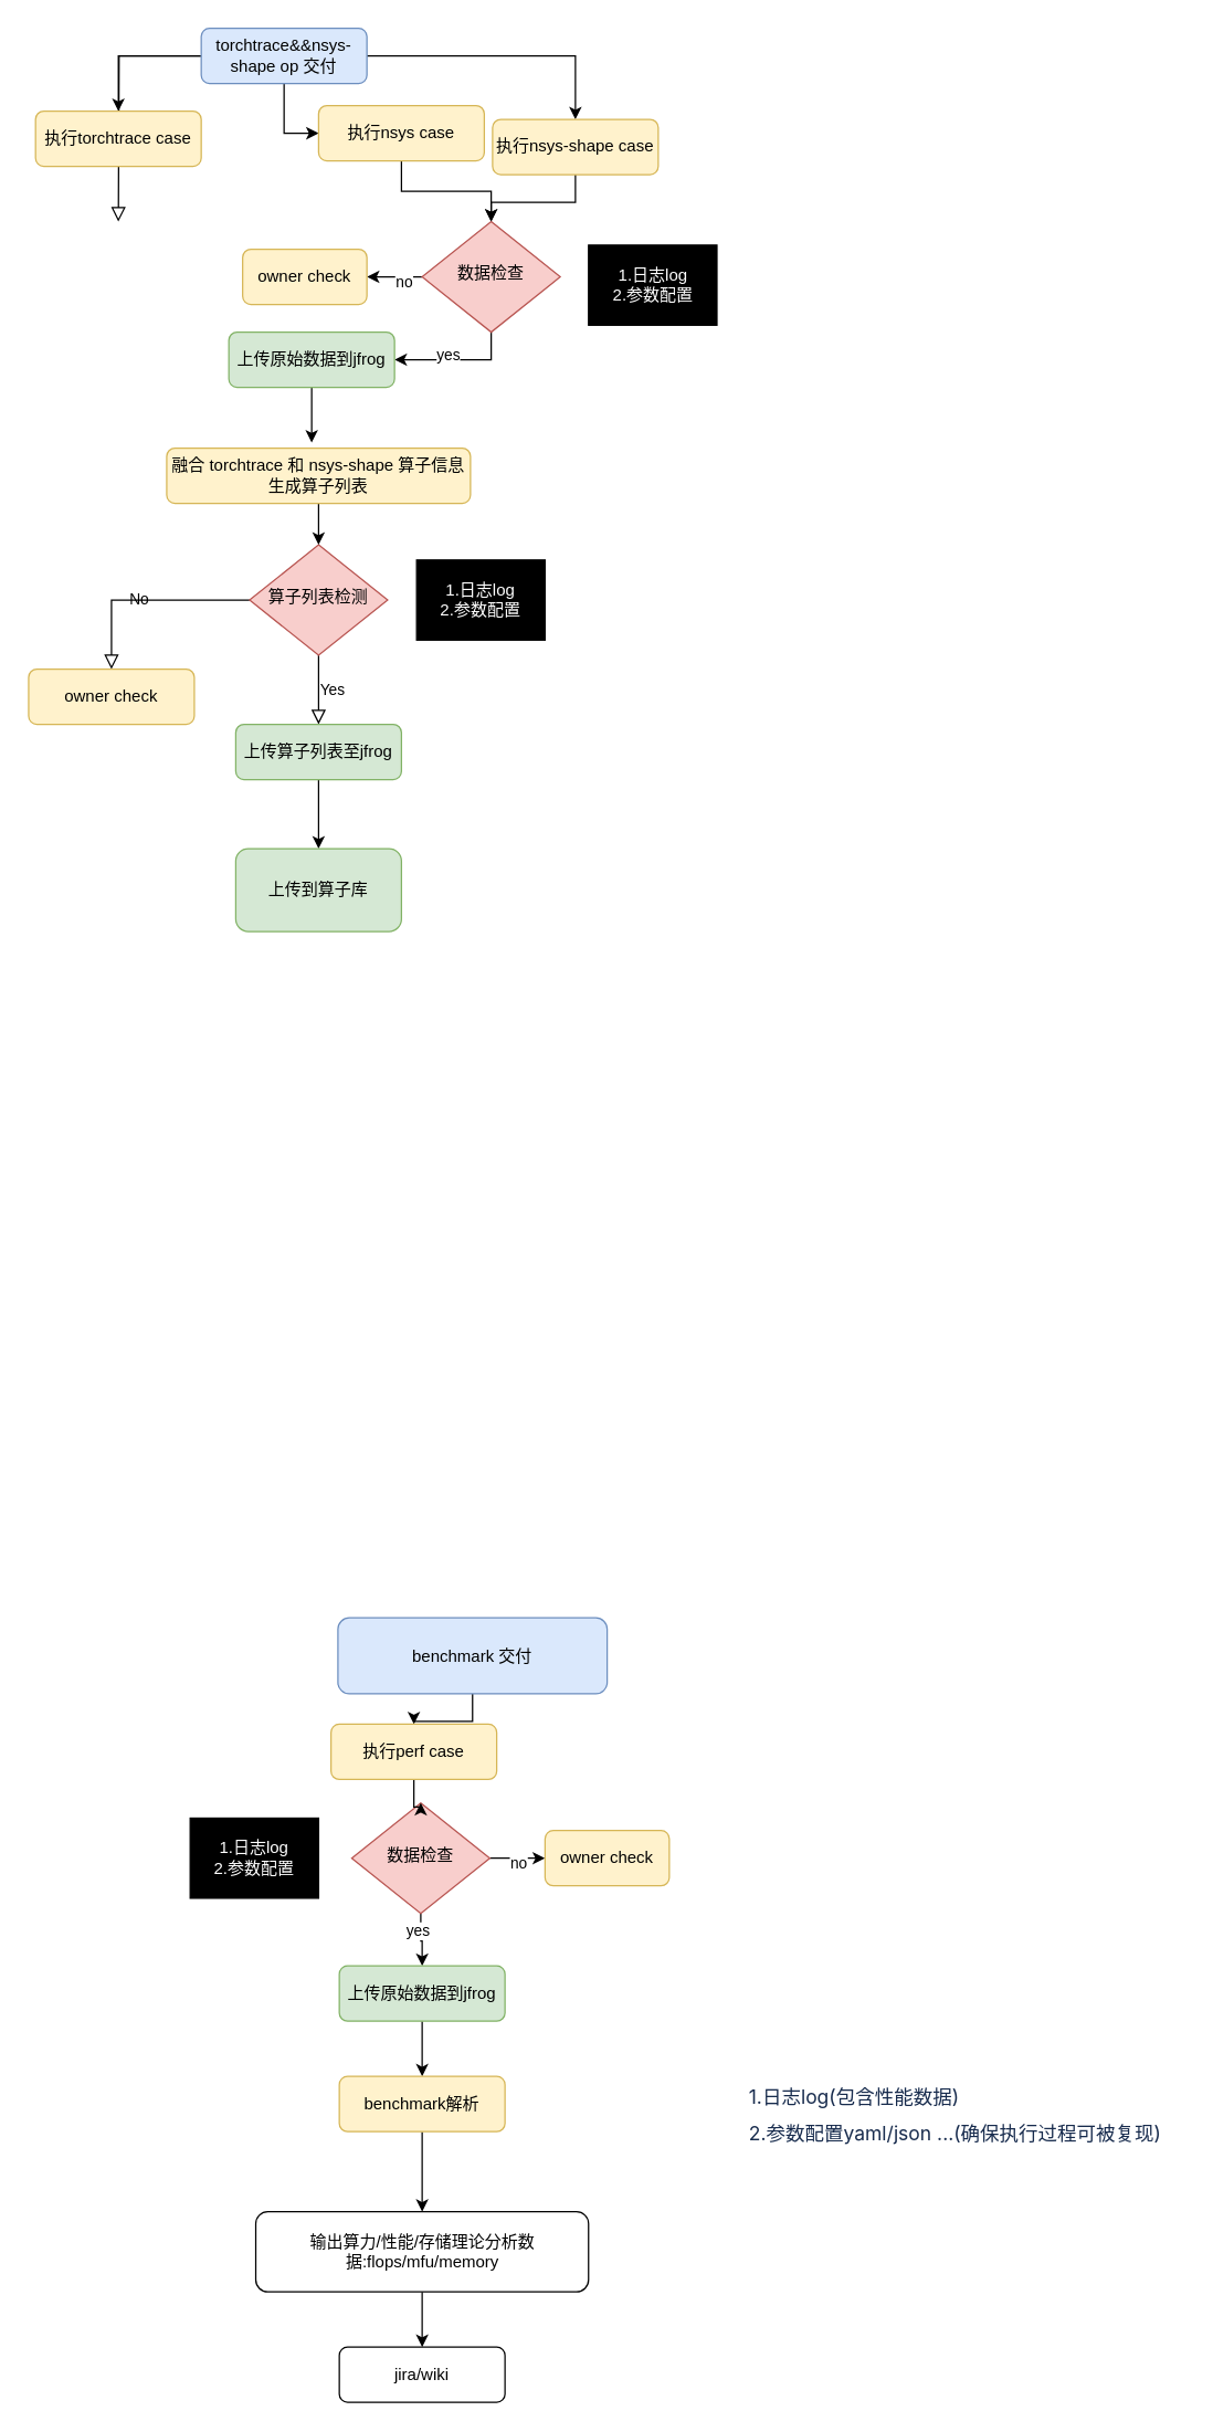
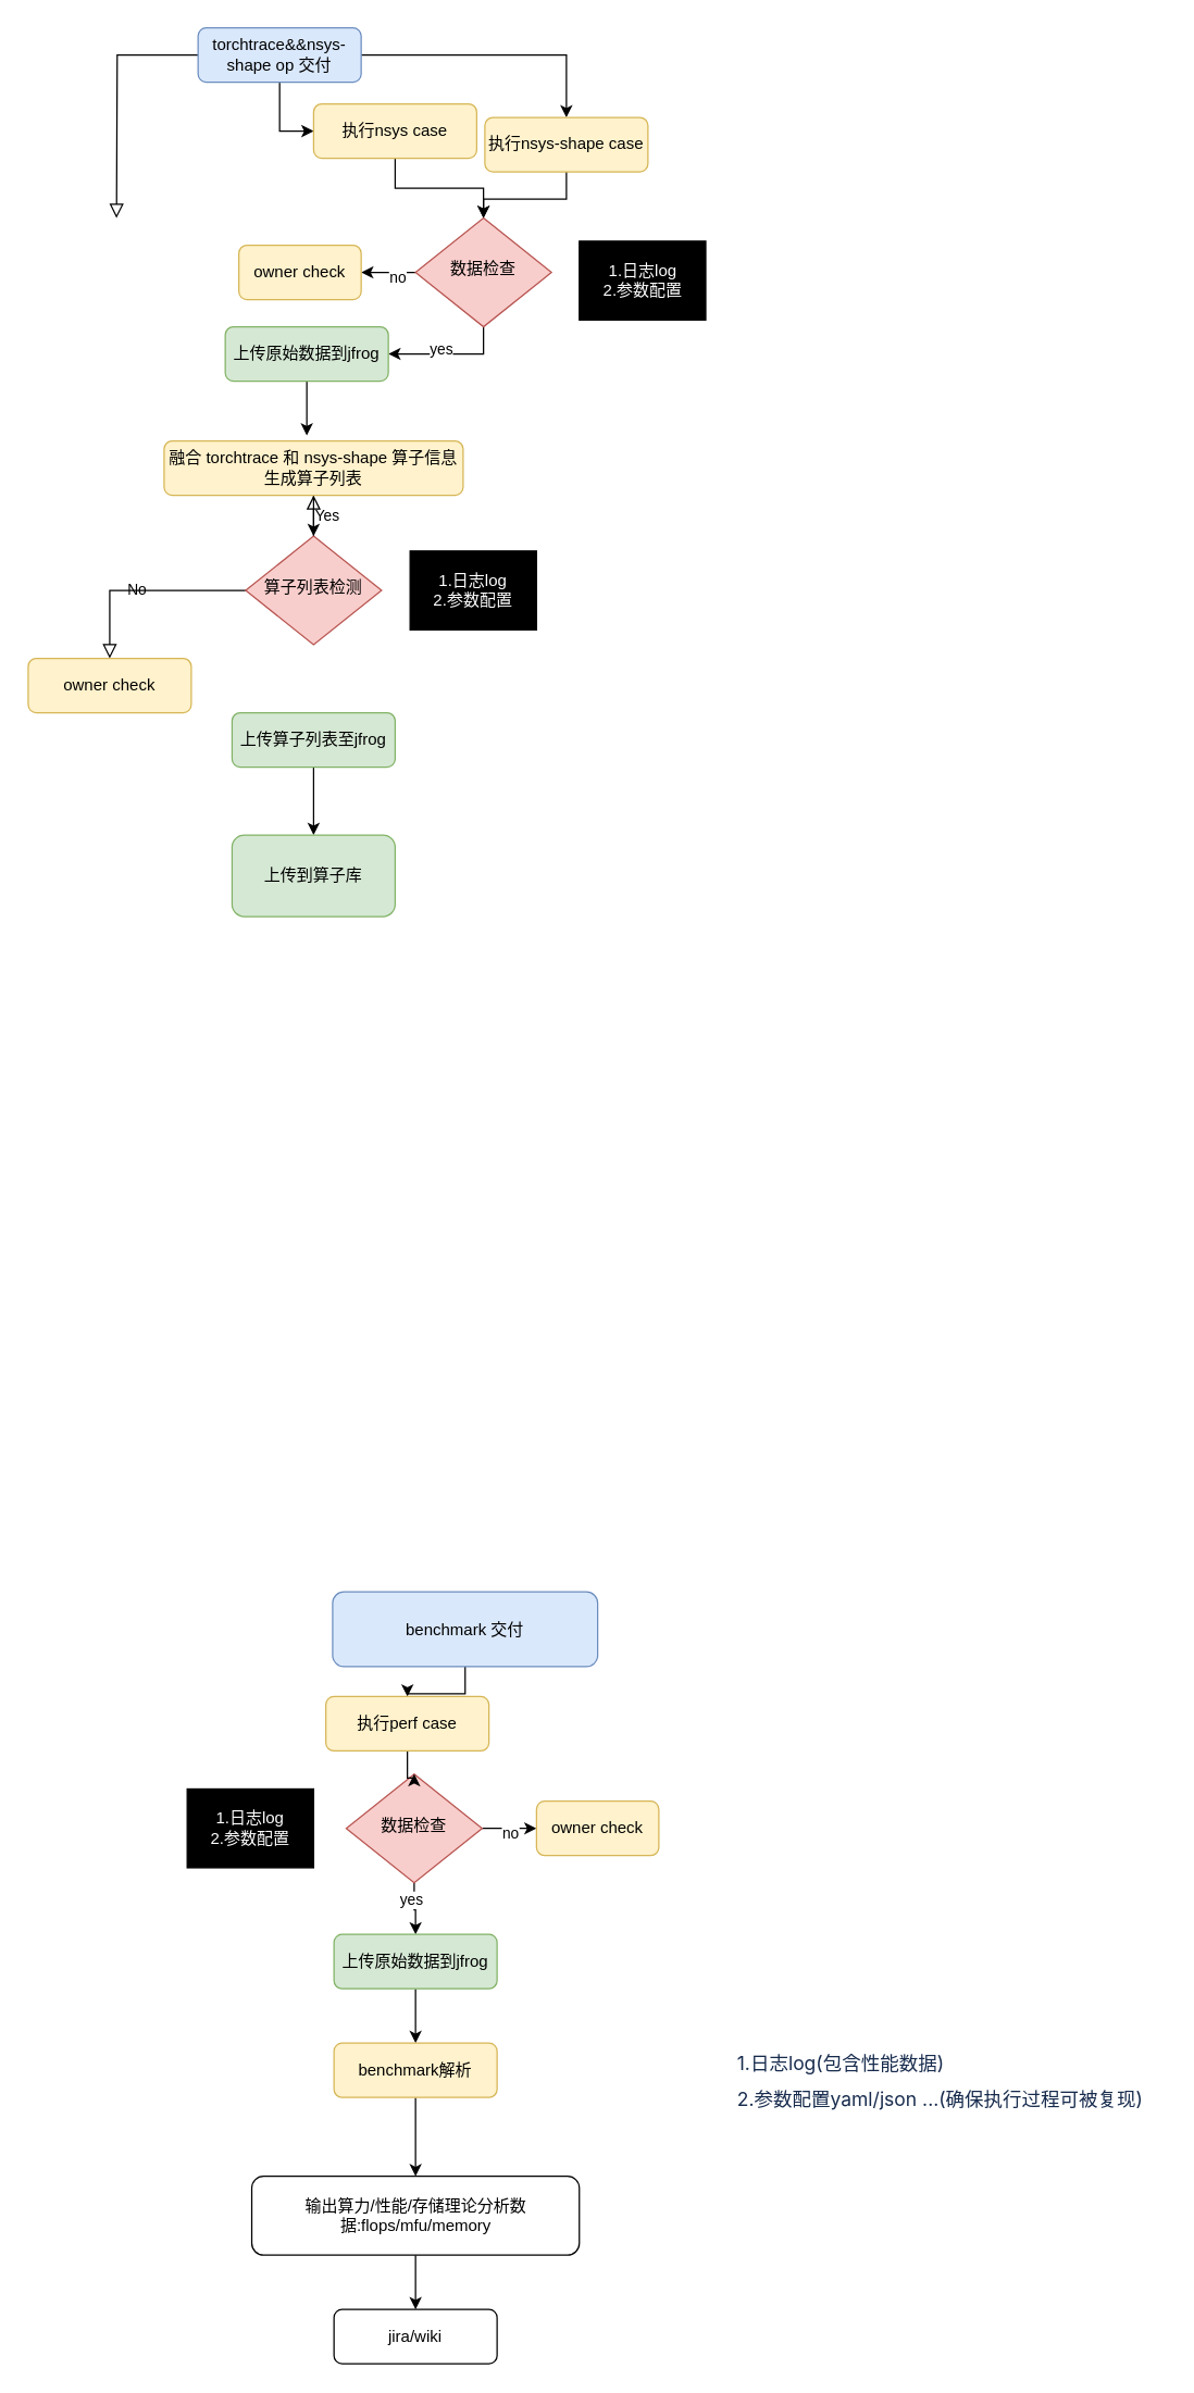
  <mxCell id="0" />
  <mxCell id="1" parent="0" />
  <mxCell id="2" value="" style="rounded=0;html=1;jettySize=auto;orthogonalLoop=1;fontSize=11;endArrow=block;endFill=0;endSize=8;strokeWidth=1;shadow=0;labelBackgroundColor=none;edgeStyle=orthogonalEdgeStyle;" parent="1" source="6" edge="1"><mxGeometry relative="1" as="geometry"><mxPoint x="85" y="160" as="targetPoint" /></mxGeometry></mxCell>
- <mxCell id="3" style="edgeStyle=orthogonalEdgeStyle;rounded=0;orthogonalLoop=1;jettySize=auto;html=1;entryX=0.5;entryY=0;entryDx=0;entryDy=0;" edge="1" parent="1" source="6" target="13"><mxGeometry relative="1" as="geometry"><Array as="points"><mxPoint x="85" y="40" /></Array></mxGeometry></mxCell>
  <mxCell id="4" style="edgeStyle=orthogonalEdgeStyle;rounded=0;orthogonalLoop=1;jettySize=auto;html=1;entryX=0.5;entryY=0;entryDx=0;entryDy=0;" edge="1" parent="1" source="6" target="15"><mxGeometry relative="1" as="geometry"><mxPoint x="294" y="84" as="targetPoint" /></mxGeometry></mxCell>
  <mxCell id="5" style="edgeStyle=orthogonalEdgeStyle;rounded=0;orthogonalLoop=1;jettySize=auto;html=1;entryX=0;entryY=0.5;entryDx=0;entryDy=0;" edge="1" parent="1" source="6" target="44"><mxGeometry relative="1" as="geometry" /></mxCell>
  <mxCell id="6" value="&lt;div data-lake_diagram_content_editor_data=&quot;true&quot;&gt;torchtrace&amp;amp;&amp;amp;nsys-shape op 交付&lt;/div&gt;" style="rounded=1;whiteSpace=wrap;html=1;fontSize=12;glass=0;strokeWidth=1;shadow=0;fillColor=#dae8fc;strokeColor=#6c8ebf;" parent="1" vertex="1"><mxGeometry x="145" y="20" width="120" height="40" as="geometry" /></mxCell>
  <mxCell id="7" value="No" style="rounded=0;html=1;jettySize=auto;orthogonalLoop=1;fontSize=11;endArrow=block;endFill=0;endSize=8;strokeWidth=1;shadow=0;labelBackgroundColor=none;edgeStyle=orthogonalEdgeStyle;" parent="1" source="9" target="10" edge="1"><mxGeometry x="0.333" y="20" relative="1" as="geometry"><mxPoint as="offset" /></mxGeometry></mxCell>
- <mxCell id="8" value="Yes" style="edgeStyle=orthogonalEdgeStyle;rounded=0;html=1;jettySize=auto;orthogonalLoop=1;fontSize=11;endArrow=block;endFill=0;endSize=8;strokeWidth=1;shadow=0;labelBackgroundColor=none;" parent="1" source="9" target="12" edge="1"><mxGeometry y="10" relative="1" as="geometry"><mxPoint as="offset" /></mxGeometry></mxCell>
+ <mxCell id="8" value="Yes" style="edgeStyle=orthogonalEdgeStyle;rounded=0;html=1;jettySize=auto;orthogonalLoop=1;fontSize=11;endArrow=block;endFill=0;endSize=8;strokeWidth=1;shadow=0;labelBackgroundColor=none;" parent="1" source="9" target="26" edge="1"><mxGeometry y="10" relative="1" as="geometry"><mxPoint as="offset" /></mxGeometry></mxCell>
  <mxCell id="9" value="算子列表检测" style="rhombus;whiteSpace=wrap;html=1;shadow=0;fontFamily=Helvetica;fontSize=12;align=center;strokeWidth=1;spacing=6;spacingTop=-4;fillColor=#f8cecc;strokeColor=#b85450;" parent="1" vertex="1"><mxGeometry x="180" y="394" width="100" height="80" as="geometry" /></mxCell>
  <mxCell id="10" value="owner check" style="rounded=1;whiteSpace=wrap;html=1;fontSize=12;glass=0;strokeWidth=1;shadow=0;fillColor=#fff2cc;strokeColor=#d6b656;" parent="1" vertex="1"><mxGeometry x="20" y="484" width="120" height="40" as="geometry" /></mxCell>
  <mxCell id="11" style="edgeStyle=orthogonalEdgeStyle;rounded=0;orthogonalLoop=1;jettySize=auto;html=1;" edge="1" parent="1" source="12"><mxGeometry relative="1" as="geometry"><mxPoint x="230" y="614" as="targetPoint" /></mxGeometry></mxCell>
  <mxCell id="12" value="&lt;div data-lake_diagram_content_editor_data=&quot;true&quot;&gt;上传算子列表至jfrog&lt;/div&gt;" style="rounded=1;whiteSpace=wrap;html=1;fontSize=12;glass=0;strokeWidth=1;shadow=0;fillColor=#d5e8d4;strokeColor=#82b366;" parent="1" vertex="1"><mxGeometry x="170" y="524" width="120" height="40" as="geometry" /></mxCell>
- <mxCell id="13" value="执行torchtrace case" style="rounded=1;whiteSpace=wrap;html=1;fontSize=12;glass=0;strokeWidth=1;shadow=0;fillColor=#fff2cc;strokeColor=#d6b656;" vertex="1" parent="1"><mxGeometry x="25" y="80" width="120" height="40" as="geometry" /></mxCell>
  <mxCell id="14" style="edgeStyle=orthogonalEdgeStyle;rounded=0;orthogonalLoop=1;jettySize=auto;html=1;entryX=0.5;entryY=0;entryDx=0;entryDy=0;" edge="1" parent="1" source="15" target="20"><mxGeometry relative="1" as="geometry" /></mxCell>
  <mxCell id="15" value="&lt;div data-lake_diagram_content_editor_data=&quot;true&quot;&gt;执行nsys-shape case&lt;/div&gt;" style="rounded=1;whiteSpace=wrap;html=1;fontSize=12;glass=0;strokeWidth=1;shadow=0;fillColor=#fff2cc;strokeColor=#d6b656;" vertex="1" parent="1"><mxGeometry x="356" y="86" width="120" height="40" as="geometry" /></mxCell>
  <mxCell id="16" style="edgeStyle=orthogonalEdgeStyle;rounded=0;orthogonalLoop=1;jettySize=auto;html=1;" edge="1" parent="1" source="20" target="22"><mxGeometry relative="1" as="geometry"><Array as="points"><mxPoint x="355" y="260" /></Array></mxGeometry></mxCell>
  <mxCell id="17" value="yes" style="edgeLabel;html=1;align=center;verticalAlign=middle;resizable=0;points=[];" vertex="1" connectable="0" parent="16"><mxGeometry x="0.16" y="-4" relative="1" as="geometry"><mxPoint as="offset" /></mxGeometry></mxCell>
  <mxCell id="18" style="edgeStyle=orthogonalEdgeStyle;rounded=0;orthogonalLoop=1;jettySize=auto;html=1;" edge="1" parent="1" source="20" target="23"><mxGeometry relative="1" as="geometry" /></mxCell>
  <mxCell id="19" value="no" style="edgeLabel;html=1;align=center;verticalAlign=middle;resizable=0;points=[];" vertex="1" connectable="0" parent="18"><mxGeometry x="-0.3" y="3" relative="1" as="geometry"><mxPoint as="offset" /></mxGeometry></mxCell>
  <mxCell id="20" value="数据检查" style="rhombus;whiteSpace=wrap;html=1;shadow=0;fontFamily=Helvetica;fontSize=12;align=center;strokeWidth=1;spacing=6;spacingTop=-4;fillColor=#f8cecc;strokeColor=#b85450;" vertex="1" parent="1"><mxGeometry x="305" y="160" width="100" height="80" as="geometry" /></mxCell>
  <mxCell id="21" style="edgeStyle=orthogonalEdgeStyle;rounded=0;orthogonalLoop=1;jettySize=auto;html=1;entryX=0.5;entryY=0;entryDx=0;entryDy=0;" edge="1" parent="1" source="22"><mxGeometry relative="1" as="geometry"><mxPoint x="225" y="320" as="targetPoint" /></mxGeometry></mxCell>
  <mxCell id="22" value="&lt;div data-lake_diagram_content_editor_data=&quot;true&quot;&gt;上传原始数据到jfrog&lt;/div&gt;" style="rounded=1;whiteSpace=wrap;html=1;fontSize=12;glass=0;strokeWidth=1;shadow=0;fillColor=#d5e8d4;strokeColor=#82b366;" vertex="1" parent="1"><mxGeometry x="165" y="240" width="120" height="40" as="geometry" /></mxCell>
  <mxCell id="23" value="owner check" style="rounded=1;whiteSpace=wrap;html=1;fontSize=12;glass=0;strokeWidth=1;shadow=0;fillColor=#fff2cc;strokeColor=#d6b656;" vertex="1" parent="1"><mxGeometry x="175" y="180" width="90" height="40" as="geometry" /></mxCell>
  <mxCell id="24" value="&lt;div data-lake_diagram_content_editor_data=&quot;true&quot;&gt;&lt;div style=&quot;text-align:center;&quot;&gt;&lt;br&gt;&lt;/div&gt;&lt;/div&gt;" style="text;whiteSpace=wrap;html=1;" vertex="1" parent="1"><mxGeometry x="215" y="710" width="320" height="40" as="geometry" /></mxCell>
  <mxCell id="25" style="edgeStyle=orthogonalEdgeStyle;rounded=0;orthogonalLoop=1;jettySize=auto;html=1;entryX=0.5;entryY=0;entryDx=0;entryDy=0;" edge="1" parent="1" source="26"><mxGeometry relative="1" as="geometry"><mxPoint x="230" y="394" as="targetPoint" /></mxGeometry></mxCell>
  <mxCell id="26" value="融合 torchtrace 和 nsys-shape 算子信息生成算子列表" style="rounded=1;whiteSpace=wrap;html=1;fontSize=12;glass=0;strokeWidth=1;shadow=0;fillColor=#fff2cc;strokeColor=#d6b656;" vertex="1" parent="1"><mxGeometry x="120" y="324" width="220" height="40" as="geometry" /></mxCell>
  <mxCell id="27" value="&lt;div data-lake_diagram_content_editor_data=&quot;true&quot;&gt;上传到算子库&lt;/div&gt;" style="rounded=1;whiteSpace=wrap;html=1;fillColor=#d5e8d4;strokeColor=#82b366;" vertex="1" parent="1"><mxGeometry x="170" y="614" width="120" height="60" as="geometry" /></mxCell>
  <mxCell id="28" style="edgeStyle=orthogonalEdgeStyle;rounded=0;orthogonalLoop=1;jettySize=auto;html=1;entryX=0.5;entryY=0;entryDx=0;entryDy=0;" edge="1" parent="1" source="29" target="37"><mxGeometry relative="1" as="geometry" /></mxCell>
  <mxCell id="29" value="&lt;div data-lake_diagram_content_editor_data=&quot;true&quot;&gt;benchmark 交付&lt;/div&gt;" style="rounded=1;whiteSpace=wrap;html=1;fontSize=12;glass=0;strokeWidth=1;shadow=0;fillColor=#dae8fc;strokeColor=#6c8ebf;" vertex="1" parent="1"><mxGeometry x="244" y="1171" width="195" height="55" as="geometry" /></mxCell>
  <mxCell id="30" style="edgeStyle=orthogonalEdgeStyle;rounded=0;orthogonalLoop=1;jettySize=auto;html=1;entryX=0;entryY=0.5;entryDx=0;entryDy=0;" edge="1" parent="1" source="34" target="40"><mxGeometry relative="1" as="geometry" /></mxCell>
  <mxCell id="31" value="no&lt;div&gt;&lt;br&gt;&lt;/div&gt;" style="edgeLabel;html=1;align=center;verticalAlign=middle;resizable=0;points=[];" vertex="1" connectable="0" parent="30"><mxGeometry x="-0.05" y="3" relative="1" as="geometry"><mxPoint x="1" y="13" as="offset" /></mxGeometry></mxCell>
  <mxCell id="32" style="edgeStyle=orthogonalEdgeStyle;rounded=0;orthogonalLoop=1;jettySize=auto;html=1;entryX=0.5;entryY=0;entryDx=0;entryDy=0;" edge="1" parent="1" source="34" target="39"><mxGeometry relative="1" as="geometry" /></mxCell>
  <mxCell id="33" value="yes" style="edgeLabel;html=1;align=center;verticalAlign=middle;resizable=0;points=[];" vertex="1" connectable="0" parent="32"><mxGeometry x="-0.385" y="-3" relative="1" as="geometry"><mxPoint as="offset" /></mxGeometry></mxCell>
  <mxCell id="34" value="&lt;div data-lake_diagram_content_editor_data=&quot;true&quot;&gt;&lt;div data-lake_diagram_content_editor_data=&quot;true&quot;&gt;数据检查&lt;/div&gt;&lt;/div&gt;" style="rhombus;whiteSpace=wrap;html=1;shadow=0;fontFamily=Helvetica;fontSize=12;align=center;strokeWidth=1;spacing=6;spacingTop=-4;fillColor=#f8cecc;strokeColor=#b85450;" vertex="1" parent="1"><mxGeometry x="254" y="1305" width="100" height="80" as="geometry" /></mxCell>
  <mxCell id="35" value="jira/wiki" style="rounded=1;whiteSpace=wrap;html=1;fontSize=12;glass=0;strokeWidth=1;shadow=0;" vertex="1" parent="1"><mxGeometry x="245" y="1699" width="120" height="40" as="geometry" /></mxCell>
  <mxCell id="36" style="edgeStyle=orthogonalEdgeStyle;rounded=0;orthogonalLoop=1;jettySize=auto;html=1;entryX=0.5;entryY=0;entryDx=0;entryDy=0;" edge="1" parent="1" source="37" target="34"><mxGeometry relative="1" as="geometry" /></mxCell>
  <mxCell id="37" value="执行perf case" style="rounded=1;whiteSpace=wrap;html=1;fontSize=12;glass=0;strokeWidth=1;shadow=0;fillColor=#fff2cc;strokeColor=#d6b656;" vertex="1" parent="1"><mxGeometry x="239" y="1248" width="120" height="40" as="geometry" /></mxCell>
  <mxCell id="38" style="edgeStyle=orthogonalEdgeStyle;rounded=0;orthogonalLoop=1;jettySize=auto;html=1;entryX=0.5;entryY=0;entryDx=0;entryDy=0;" edge="1" parent="1" source="39" target="42"><mxGeometry relative="1" as="geometry" /></mxCell>
  <mxCell id="39" value="&lt;div data-lake_diagram_content_editor_data=&quot;true&quot;&gt;上传原始数据到jfrog&lt;/div&gt;" style="rounded=1;whiteSpace=wrap;html=1;fontSize=12;glass=0;strokeWidth=1;shadow=0;fillColor=#d5e8d4;strokeColor=#82b366;" vertex="1" parent="1"><mxGeometry x="245" y="1423" width="120" height="40" as="geometry" /></mxCell>
  <mxCell id="40" value="owner check" style="rounded=1;whiteSpace=wrap;html=1;fontSize=12;glass=0;strokeWidth=1;shadow=0;fillColor=#fff2cc;strokeColor=#d6b656;" vertex="1" parent="1"><mxGeometry x="394" y="1325" width="90" height="40" as="geometry" /></mxCell>
  <mxCell id="41" style="edgeStyle=orthogonalEdgeStyle;rounded=0;orthogonalLoop=1;jettySize=auto;html=1;" edge="1" parent="1" source="42" target="46"><mxGeometry relative="1" as="geometry" /></mxCell>
  <mxCell id="42" value="benchmark解析" style="rounded=1;whiteSpace=wrap;html=1;fontSize=12;glass=0;strokeWidth=1;shadow=0;fillColor=#fff2cc;strokeColor=#d6b656;" vertex="1" parent="1"><mxGeometry x="245" y="1503" width="120" height="40" as="geometry" /></mxCell>
  <mxCell id="43" style="edgeStyle=orthogonalEdgeStyle;rounded=0;orthogonalLoop=1;jettySize=auto;html=1;" edge="1" parent="1" source="44" target="20"><mxGeometry relative="1" as="geometry" /></mxCell>
  <mxCell id="44" value="&lt;div data-lake_diagram_content_editor_data=&quot;true&quot;&gt;执行nsys case&lt;/div&gt;" style="rounded=1;whiteSpace=wrap;html=1;fontSize=12;glass=0;strokeWidth=1;shadow=0;fillColor=#fff2cc;strokeColor=#d6b656;" vertex="1" parent="1"><mxGeometry x="230" y="76" width="120" height="40" as="geometry" /></mxCell>
  <mxCell id="45" style="edgeStyle=orthogonalEdgeStyle;rounded=0;orthogonalLoop=1;jettySize=auto;html=1;" edge="1" parent="1" source="46" target="35"><mxGeometry relative="1" as="geometry" /></mxCell>
  <mxCell id="46" value="输出算力/性能/存储理论分析数据:flops/mfu/memory" style="rounded=1;whiteSpace=wrap;html=1;" vertex="1" parent="1"><mxGeometry x="184.5" y="1601" width="241" height="58" as="geometry" /></mxCell>
  <mxCell id="47" value="1.日志log&lt;div&gt;2.参数配置&lt;/div&gt;" style="rounded=0;whiteSpace=wrap;html=1;labelBackgroundColor=#000000;fillColor=#000000;fontColor=#FFFFFF;align=center;" vertex="1" parent="1"><mxGeometry x="137" y="1316" width="93" height="58" as="geometry" /></mxCell>
  <mxCell id="48" value="&lt;p style=&quot;margin: 0px; padding: 0px; color: rgb(23, 43, 77); font-family: -apple-system, BlinkMacSystemFont, &amp;quot;Segoe UI&amp;quot;, Roboto, Oxygen, Ubuntu, &amp;quot;Fira Sans&amp;quot;, &amp;quot;Droid Sans&amp;quot;, &amp;quot;Helvetica Neue&amp;quot;, sans-serif; font-size: 14px; font-style: normal; font-variant-ligatures: normal; font-variant-caps: normal; font-weight: 400; letter-spacing: normal; orphans: 2; text-align: left; text-indent: 0px; text-transform: none; widows: 2; word-spacing: 0px; -webkit-text-stroke-width: 0px; white-space: normal; background-color: rgb(255, 255, 255); text-decoration-thickness: initial; text-decoration-style: initial; text-decoration-color: initial;&quot;&gt;1.日志log(包含性能数据)&lt;/p&gt;&lt;p style=&quot;margin: 10px 0px 0px; padding: 0px; color: rgb(23, 43, 77); font-family: -apple-system, BlinkMacSystemFont, &amp;quot;Segoe UI&amp;quot;, Roboto, Oxygen, Ubuntu, &amp;quot;Fira Sans&amp;quot;, &amp;quot;Droid Sans&amp;quot;, &amp;quot;Helvetica Neue&amp;quot;, sans-serif; font-size: 14px; font-style: normal; font-variant-ligatures: normal; font-variant-caps: normal; font-weight: 400; letter-spacing: normal; orphans: 2; text-align: left; text-indent: 0px; text-transform: none; widows: 2; word-spacing: 0px; -webkit-text-stroke-width: 0px; white-space: normal; background-color: rgb(255, 255, 255); text-decoration-thickness: initial; text-decoration-style: initial; text-decoration-color: initial;&quot;&gt;2.参数配置yaml/json ...(确保执行过程可被复现)&lt;/p&gt;" style="text;whiteSpace=wrap;html=1;" vertex="1" parent="1"><mxGeometry x="539.655" y="1503.034" width="316" height="66" as="geometry" /></mxCell>
  <mxCell id="49" value="1.日志log&lt;div&gt;2.参数配置&lt;/div&gt;" style="rounded=0;whiteSpace=wrap;html=1;labelBackgroundColor=#000000;fillColor=#000000;fontColor=#FFFFFF;align=center;" vertex="1" parent="1"><mxGeometry x="425.5" y="177" width="93" height="58" as="geometry" /></mxCell>
  <mxCell id="50" value="1.日志log&lt;div&gt;2.参数配置&lt;/div&gt;" style="rounded=0;whiteSpace=wrap;html=1;labelBackgroundColor=#000000;fillColor=#000000;fontColor=#FFFFFF;align=center;" vertex="1" parent="1"><mxGeometry x="301" y="405" width="93" height="58" as="geometry" /></mxCell>
